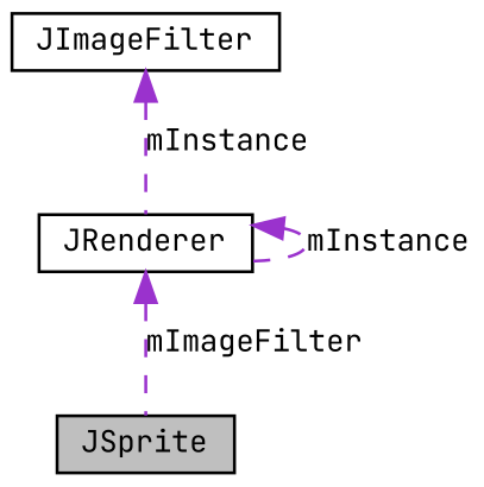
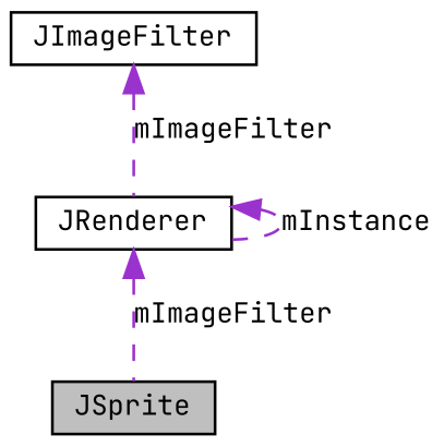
  digraph {
    fontname="JetBrains Mono"
    node [color=black fillcolor=white fontname="JetBrains Mono" fontsize=10 shape=record style=filled]
    edge [color=darkorchid3 dir=back fontname="JetBrains Mono" fontsize=10 labelfontname="FreeSans.ttf" labelfontsize=10 style=dashed]
    n1 [fillcolor=grey75 fontcolor=black height=0.2 label=JSprite width=0.4]
    n2 [height=0.2 label=JRenderer width=0.4]
    n3 [height=0.2 label=JImageFilter width=0.4]
    n2 -> n1 [label=mImageFilter]
    n2 -> n2 [label=mInstance]
-   n3 -> n2 [label=mInstance]
+   n3 -> n2 [label=mImageFilter]
  }
